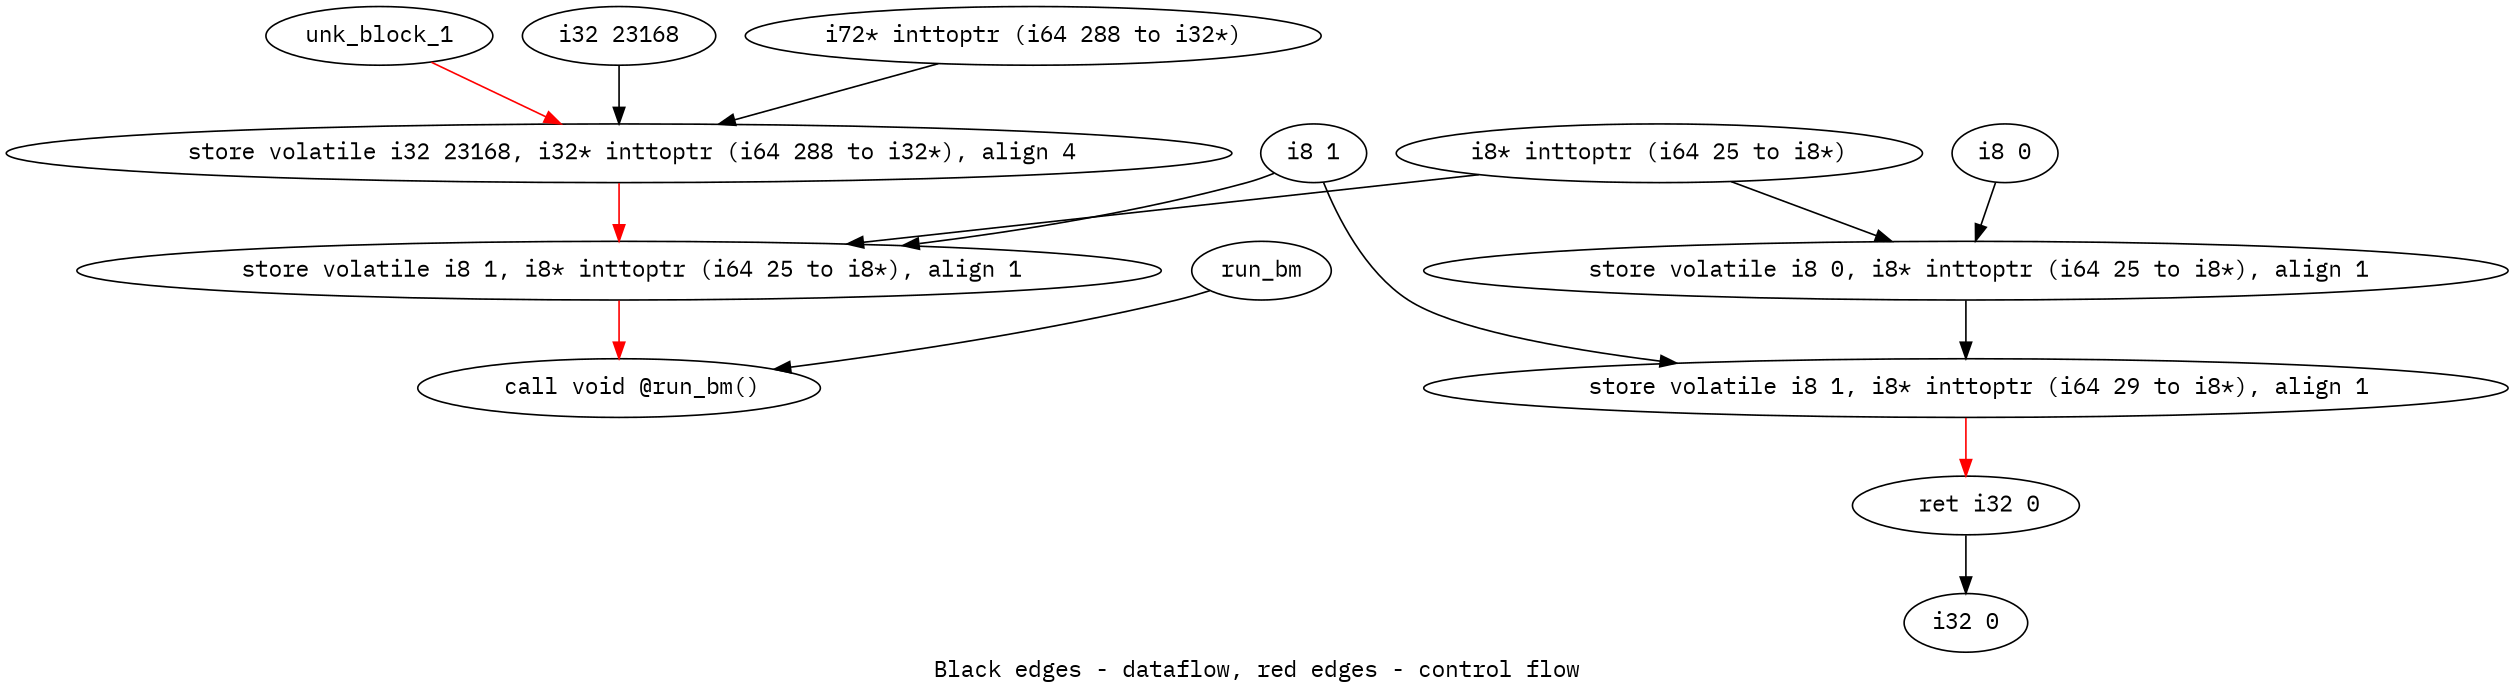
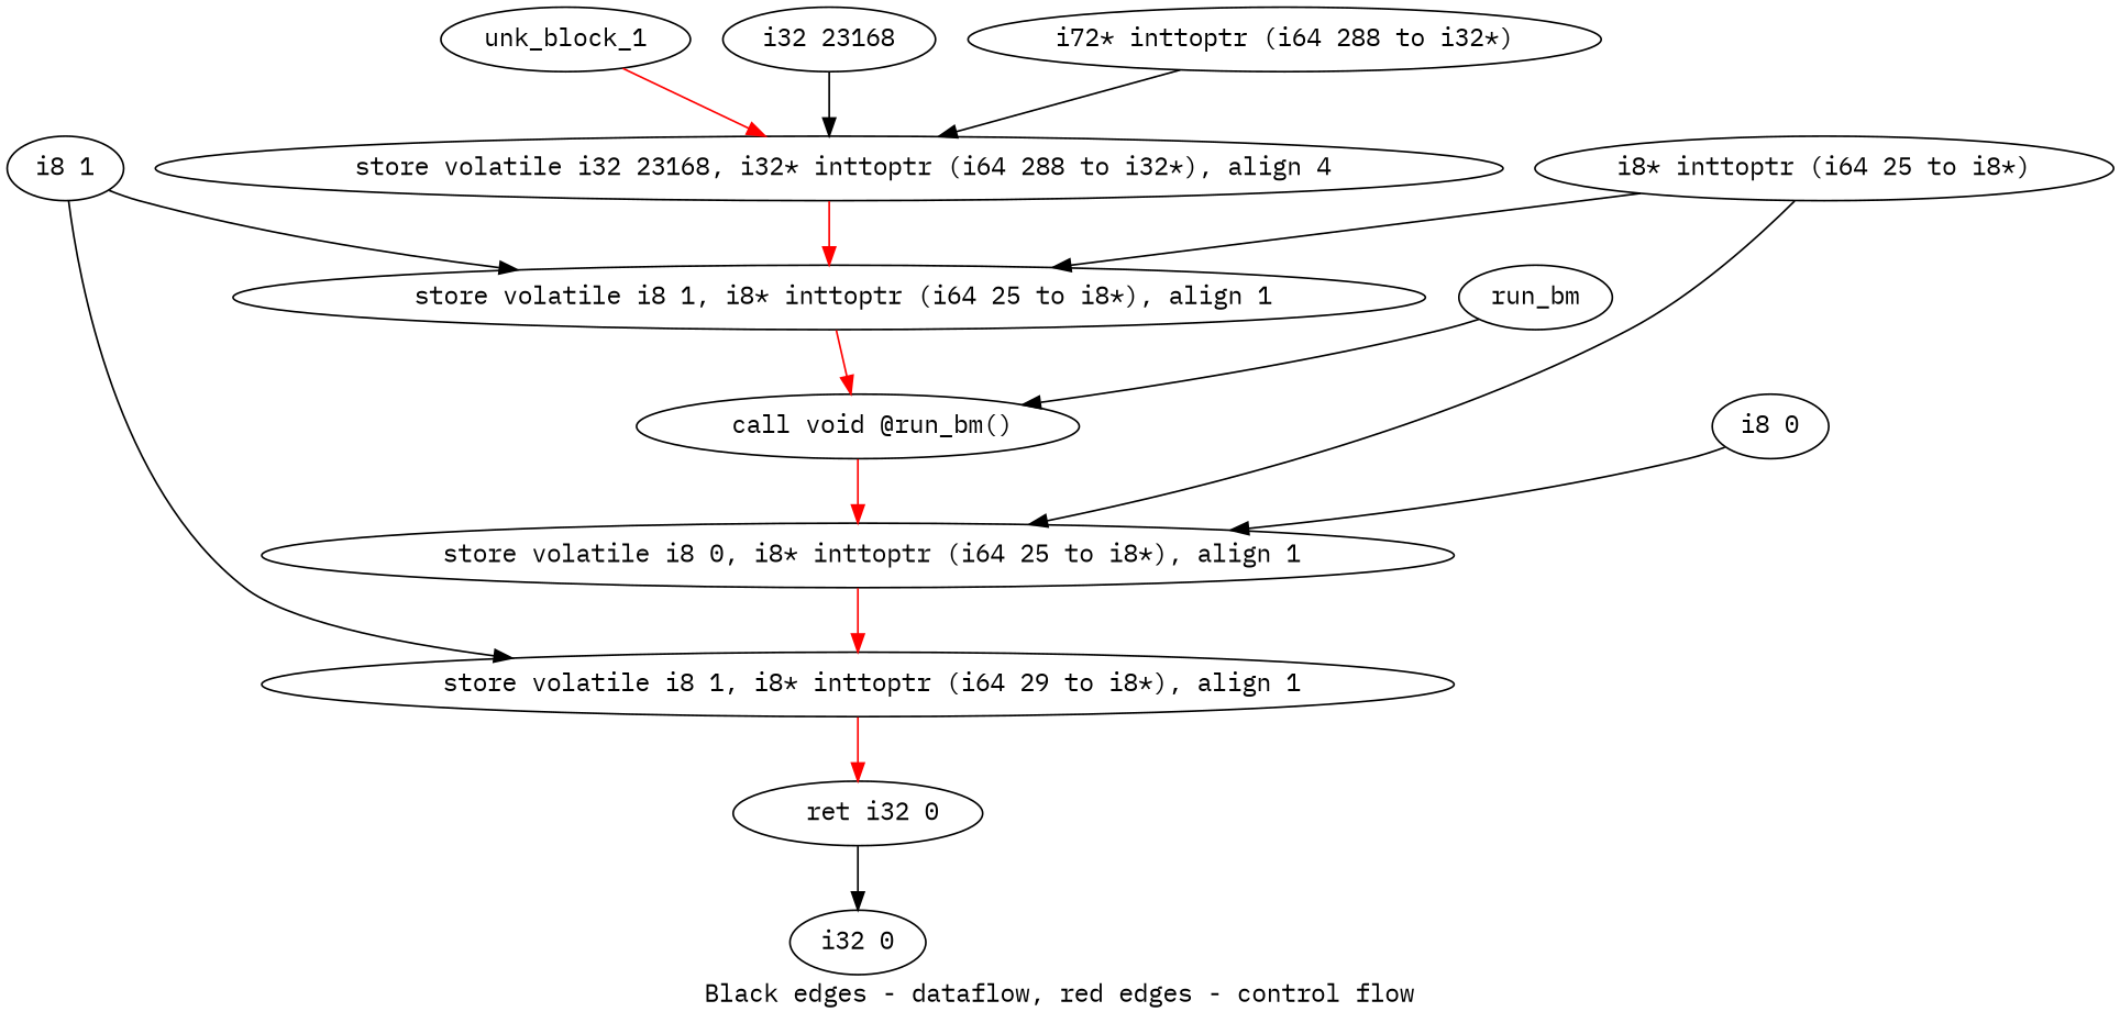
  digraph {
    compound=true
    fontname="IBM Plex Mono"
    label="Black edges - dataflow, red edges - control flow"
    node [fontname="IBM Plex Mono"]
    edge [fontname="IBM Plex Mono"]
    n1 [label="  store volatile i32 23168, i32* inttoptr (i64 288 to i32*), align 4"]
    n2 [label="  store volatile i8 1, i8* inttoptr (i64 25 to i8*), align 1"]
    n3 [label="  call void @run_bm()"]
    n4 [label="  store volatile i8 0, i8* inttoptr (i64 25 to i8*), align 1"]
    n5 [label="  store volatile i8 1, i8* inttoptr (i64 29 to i8*), align 1"]
    n6 [label="  ret i32 0"]
    "i32 0"
    unk_block_1
    "i32 23168"
    n10 [label="i72* inttoptr (i64 288 to i32*)"]
    "i8 1"
    "i8* inttoptr (i64 25 to i8*)"
    run_bm
    "i8 0"
    n1 -> n2 [color=red weight=2]
    n2 -> n3 [color=red weight=2]
-   n4 -> n5 [color=black weight=2]
+   n3 -> n4 [color=red weight=2]
+   n4 -> n5 [color=red weight=2]
    n5 -> n6 [color=red weight=2]
    n6 -> "i32 0"
    unk_block_1 -> n1 [color=red]
    "i32 23168" -> n1
    n10 -> n1
    "i8 1" -> n2
    "i8 1" -> n5
    "i8* inttoptr (i64 25 to i8*)" -> n2
    "i8* inttoptr (i64 25 to i8*)" -> n4
    run_bm -> n3
    "i8 0" -> n4
  }
